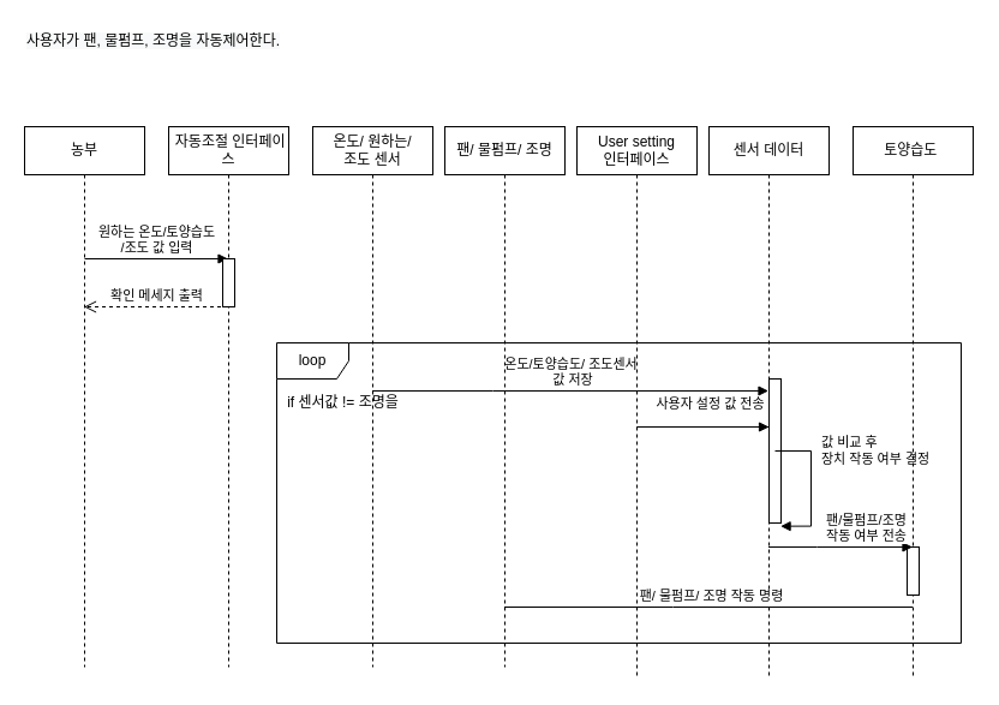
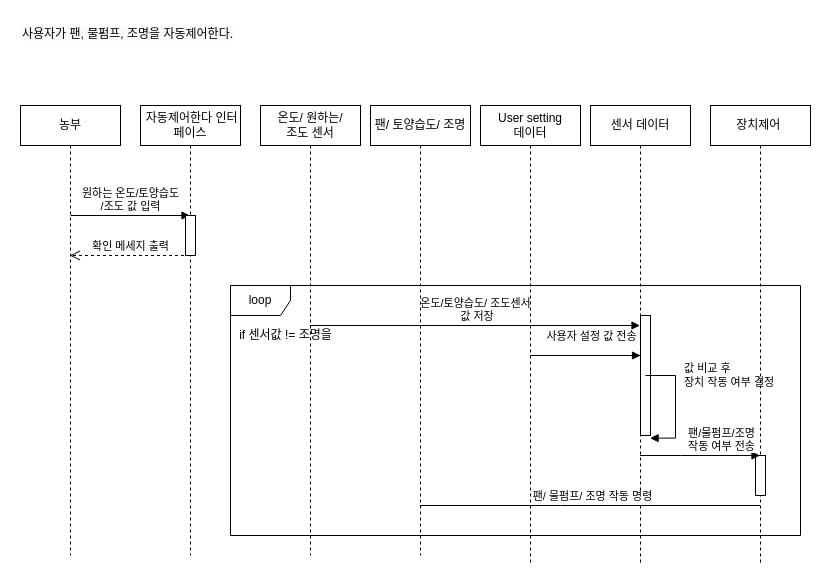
  <mxCell id="0" />
  <mxCell id="1" parent="0" />
  <mxCell id="2" value="loop" style="shape=umlFrame;whiteSpace=wrap;html=1;" parent="1" vertex="1"><mxGeometry x="230" y="285" width="570" height="250" as="geometry" /></mxCell>
  <mxCell id="3" value="&lt;span style=&quot;color: rgb(0, 0, 0); font-family: Helvetica; font-size: 12px; font-style: normal; font-variant-ligatures: normal; font-variant-caps: normal; font-weight: 400; letter-spacing: normal; orphans: 2; text-align: center; text-indent: 0px; text-transform: none; widows: 2; word-spacing: 0px; -webkit-text-stroke-width: 0px; background-color: rgb(248, 249, 250); text-decoration-thickness: initial; text-decoration-style: initial; text-decoration-color: initial; float: none; display: inline !important;&quot;&gt;사용자가 팬, 물펌프, 조명을 자동제어한다.&lt;/span&gt;" style="text;whiteSpace=wrap;html=1;" parent="1" vertex="1"><mxGeometry x="20" y="20" width="260" height="40" as="geometry" /></mxCell>
  <mxCell id="4" value="농부" style="shape=umlLifeline;perimeter=lifelinePerimeter;whiteSpace=wrap;html=1;container=1;collapsible=0;recursiveResize=0;outlineConnect=0;" parent="1" vertex="1"><mxGeometry x="20" y="105" width="100" height="450" as="geometry" /></mxCell>
  <mxCell id="5" value="원하는 온도/토양습도&lt;br&gt;/조도 값 입력" style="html=1;verticalAlign=bottom;endArrow=block;rounded=0;" parent="4" target="6" edge="1"><mxGeometry width="80" relative="1" as="geometry"><mxPoint x="50" y="110" as="sourcePoint" /><mxPoint x="180" y="110" as="targetPoint" /><Array as="points" /></mxGeometry></mxCell>
- <mxCell id="6" value="&amp;nbsp;자동조절 인터페이스" style="shape=umlLifeline;perimeter=lifelinePerimeter;whiteSpace=wrap;html=1;container=1;collapsible=0;recursiveResize=0;outlineConnect=0;" parent="1" vertex="1"><mxGeometry x="140" y="105" width="100" height="450" as="geometry" /></mxCell>
+ <mxCell id="6" value="&amp;nbsp;자동제어한다 인터페이스" style="shape=umlLifeline;perimeter=lifelinePerimeter;whiteSpace=wrap;html=1;container=1;collapsible=0;recursiveResize=0;outlineConnect=0;" parent="1" vertex="1"><mxGeometry x="140" y="105" width="100" height="450" as="geometry" /></mxCell>
  <mxCell id="7" value="확인 메세지 출력" style="html=1;verticalAlign=bottom;endArrow=open;dashed=1;endSize=8;rounded=0;" parent="6" target="4" edge="1"><mxGeometry relative="1" as="geometry"><mxPoint x="49.5" y="150" as="sourcePoint" /><mxPoint x="-70.5" y="150" as="targetPoint" /><Array as="points"><mxPoint x="20" y="150" /></Array></mxGeometry></mxCell>
  <mxCell id="8" value="" style="html=1;points=[];perimeter=orthogonalPerimeter;" parent="6" vertex="1"><mxGeometry x="45" y="110" width="10" height="40" as="geometry" /></mxCell>
  <mxCell id="9" value="센서 데이터" style="shape=umlLifeline;perimeter=lifelinePerimeter;whiteSpace=wrap;html=1;container=1;collapsible=0;recursiveResize=0;outlineConnect=0;" parent="1" vertex="1"><mxGeometry x="590" y="105" width="100" height="460" as="geometry" /></mxCell>
  <mxCell id="10" value="" style="html=1;points=[];perimeter=orthogonalPerimeter;" vertex="1" parent="9"><mxGeometry x="50" y="210" width="10" height="120" as="geometry" /></mxCell>
  <mxCell id="11" value="값 비교 후&amp;nbsp;&lt;br&gt;장치 작동 여부 결정" style="edgeStyle=orthogonalEdgeStyle;html=1;align=left;spacingLeft=2;endArrow=block;rounded=0;entryX=0.96;entryY=1.022;entryDx=0;entryDy=0;entryPerimeter=0;" edge="1" target="10" parent="9"><mxGeometry x="-0.491" y="5" relative="1" as="geometry"><mxPoint x="55" y="270" as="sourcePoint" /><Array as="points"><mxPoint x="85" y="270" /><mxPoint x="85" y="333" /></Array><mxPoint as="offset" /></mxGeometry></mxCell>
- <mxCell id="12" value="토양습도&amp;nbsp;" style="shape=umlLifeline;perimeter=lifelinePerimeter;whiteSpace=wrap;html=1;container=1;collapsible=0;recursiveResize=0;outlineConnect=0;" parent="1" vertex="1"><mxGeometry x="710" y="105" width="100" height="460" as="geometry" /></mxCell>
+ <mxCell id="12" value="장치제어&amp;nbsp;" style="shape=umlLifeline;perimeter=lifelinePerimeter;whiteSpace=wrap;html=1;container=1;collapsible=0;recursiveResize=0;outlineConnect=0;" parent="1" vertex="1"><mxGeometry x="710" y="105" width="100" height="460" as="geometry" /></mxCell>
  <mxCell id="13" value="" style="html=1;points=[];perimeter=orthogonalPerimeter;" parent="12" vertex="1"><mxGeometry x="45" y="350" width="10" height="40" as="geometry" /></mxCell>
  <mxCell id="14" value="온도/ 원하는/ &lt;br&gt;조도 센서" style="shape=umlLifeline;perimeter=lifelinePerimeter;whiteSpace=wrap;html=1;container=1;collapsible=0;recursiveResize=0;outlineConnect=0;" parent="1" vertex="1"><mxGeometry x="260" y="105" width="100" height="450" as="geometry" /></mxCell>
  <mxCell id="15" value="if 센서값 != 조명을" style="text;html=1;resizable=0;autosize=1;align=center;verticalAlign=middle;points=[];fillColor=none;strokeColor=none;rounded=0;" parent="14" vertex="1"><mxGeometry x="-35" y="215" width="120" height="30" as="geometry" /></mxCell>
  <mxCell id="16" value="온도/토양습도/ 조도센서&lt;br&gt;&amp;nbsp;값 저장" style="html=1;verticalAlign=bottom;endArrow=block;rounded=0;" parent="1" source="14" target="9" edge="1"><mxGeometry width="80" relative="1" as="geometry"><mxPoint x="220" y="365" as="sourcePoint" /><mxPoint x="350" y="365" as="targetPoint" /><Array as="points"><mxPoint x="410" y="325" /></Array></mxGeometry></mxCell>
  <mxCell id="17" value="팬/물펌프/조명 &lt;br&gt;작동 여부 전송" style="html=1;verticalAlign=bottom;endArrow=block;rounded=0;" parent="1" source="9" target="12" edge="1"><mxGeometry x="0.342" width="80" relative="1" as="geometry"><mxPoint x="489.5" y="335" as="sourcePoint" /><mxPoint x="570" y="385" as="targetPoint" /><Array as="points"><mxPoint x="680" y="455" /></Array><mxPoint as="offset" /></mxGeometry></mxCell>
  <mxCell id="18" value="사용자 설정 값 전송" style="html=1;verticalAlign=bottom;endArrow=block;rounded=0;" parent="1" source="9" edge="1"><mxGeometry x="0.544" y="10" width="80" relative="1" as="geometry"><mxPoint x="229.5" y="295" as="sourcePoint" /><mxPoint x="640" y="355" as="targetPoint" /><Array as="points"><mxPoint x="530" y="355" /></Array><mxPoint x="1" as="offset" /></mxGeometry></mxCell>
  <mxCell id="19" value="팬/ 물펌프/ 조명 작동 명령" style="html=1;verticalAlign=bottom;endArrow=none;rounded=0;" parent="1" source="12" target="20" edge="1"><mxGeometry x="-0.003" width="80" relative="1" as="geometry"><mxPoint x="489.5" y="385" as="sourcePoint" /><mxPoint x="619.5" y="385" as="targetPoint" /><Array as="points"><mxPoint x="560" y="505" /></Array><mxPoint x="1" as="offset" /></mxGeometry></mxCell>
- <mxCell id="20" value="팬/ 물펌프/ 조명" style="shape=umlLifeline;perimeter=lifelinePerimeter;whiteSpace=wrap;html=1;container=1;collapsible=0;recursiveResize=0;outlineConnect=0;" parent="1" vertex="1"><mxGeometry x="370" y="105" width="100" height="450" as="geometry" /></mxCell>
- <mxCell id="21" value="User setting &lt;br&gt;인터페이스" style="shape=umlLifeline;perimeter=lifelinePerimeter;whiteSpace=wrap;html=1;container=1;collapsible=0;recursiveResize=0;outlineConnect=0;" vertex="1" parent="1"><mxGeometry x="480" y="105" width="100" height="460" as="geometry" /></mxCell>
+ <mxCell id="20" value="팬/ 토양습도/ 조명" style="shape=umlLifeline;perimeter=lifelinePerimeter;whiteSpace=wrap;html=1;container=1;collapsible=0;recursiveResize=0;outlineConnect=0;" parent="1" vertex="1"><mxGeometry x="370" y="105" width="100" height="450" as="geometry" /></mxCell>
+ <mxCell id="21" value="User setting &lt;br&gt;데이터" style="shape=umlLifeline;perimeter=lifelinePerimeter;whiteSpace=wrap;html=1;container=1;collapsible=0;recursiveResize=0;outlineConnect=0;" vertex="1" parent="1"><mxGeometry x="480" y="105" width="100" height="460" as="geometry" /></mxCell>
